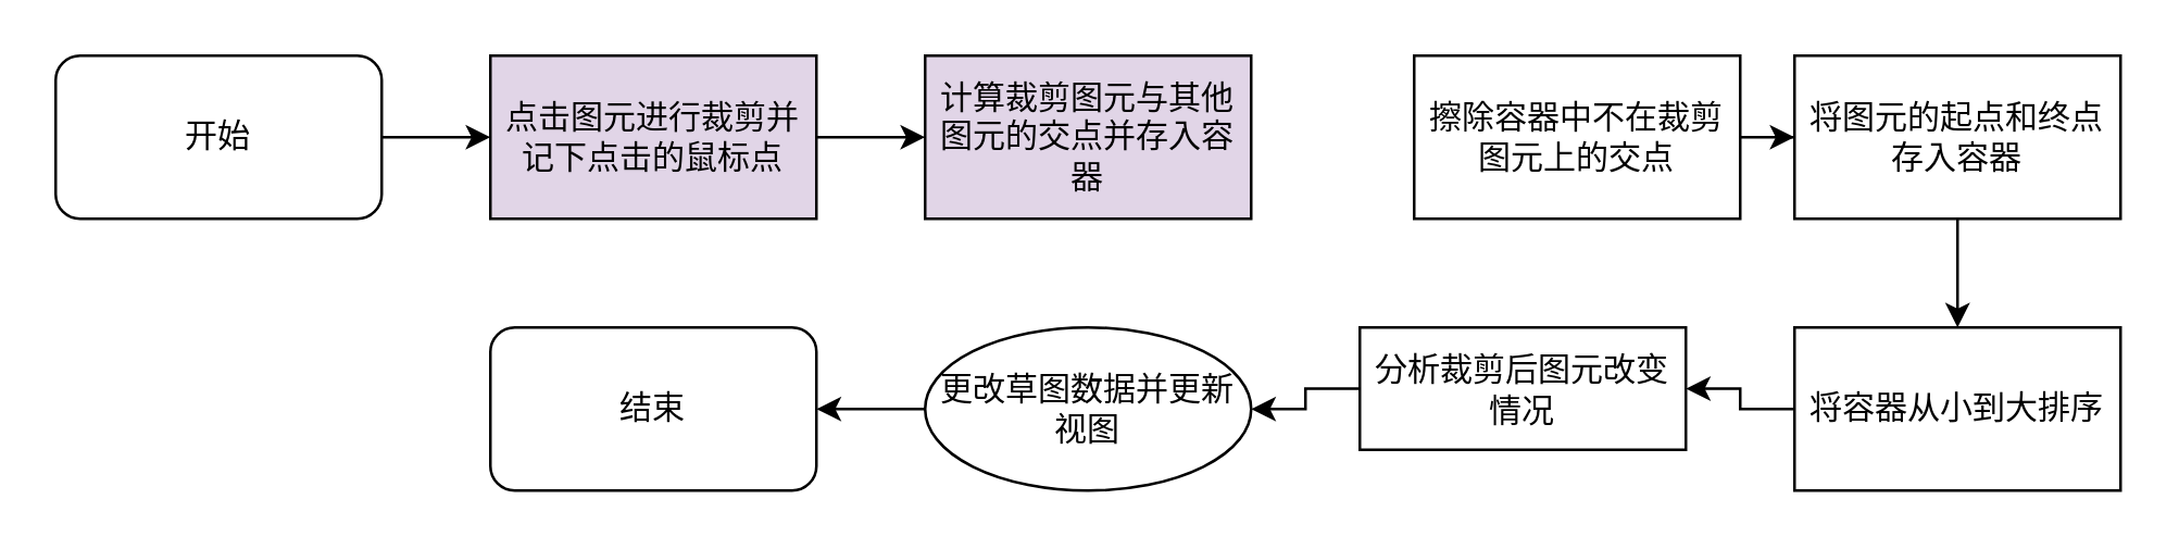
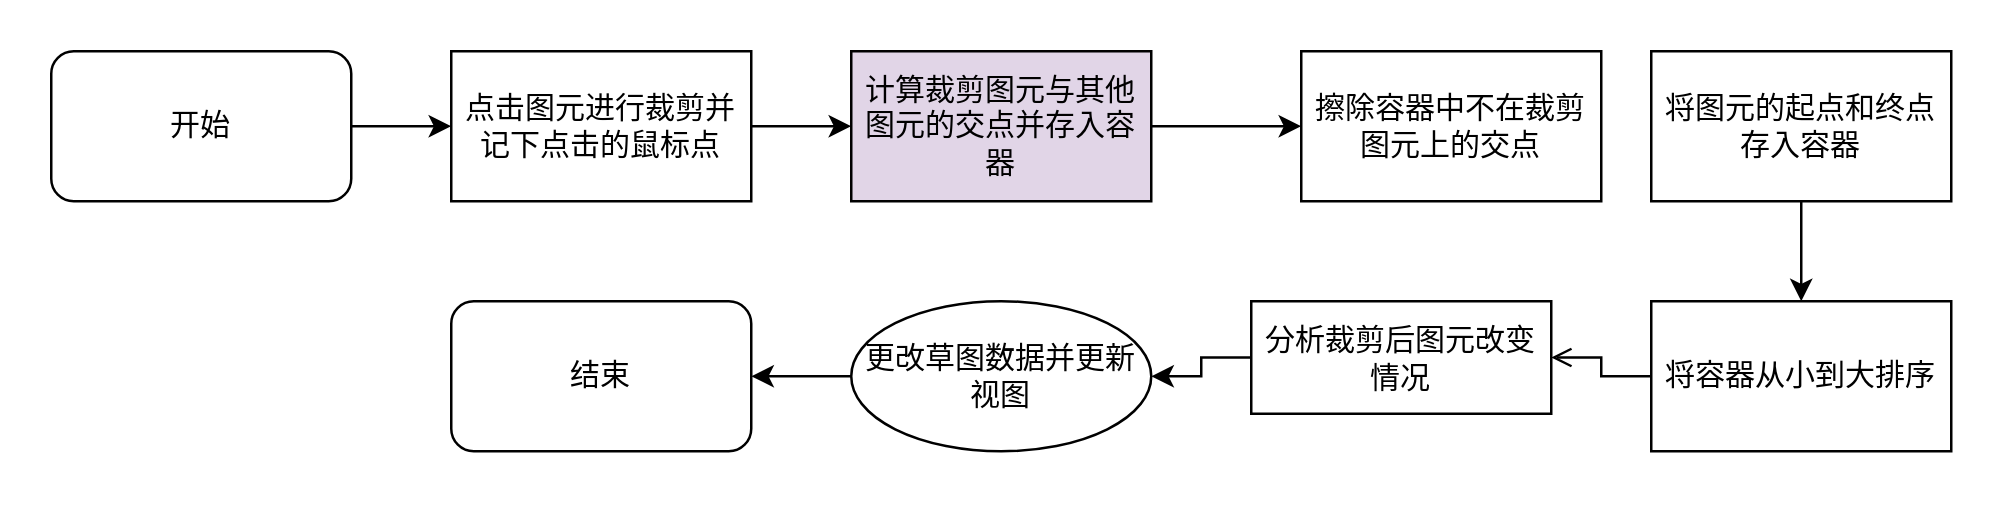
  <mxCell id="0" />
  <mxCell id="1" parent="0" />
  <mxCell id="2" style="edgeStyle=orthogonalEdgeStyle;rounded=0;orthogonalLoop=1;jettySize=auto;html=1;" edge="1" parent="1" source="3"><mxGeometry relative="1" as="geometry"><mxPoint x="180" y="50" as="targetPoint" /></mxGeometry></mxCell>
  <mxCell id="3" value="开始" style="rounded=1;whiteSpace=wrap;html=1;" vertex="1" parent="1"><mxGeometry x="20" y="20" width="120" height="60" as="geometry" /></mxCell>
  <mxCell id="4" style="edgeStyle=orthogonalEdgeStyle;rounded=0;orthogonalLoop=1;jettySize=auto;html=1;entryX=0;entryY=0.5;entryDx=0;entryDy=0;" edge="1" parent="1" source="5" target="7"><mxGeometry relative="1" as="geometry" /></mxCell>
- <mxCell id="5" value="点击图元进行裁剪并记下点击的鼠标点" style="rounded=0;whiteSpace=wrap;html=1;fillColor=#e1d5e7;" vertex="1" parent="1"><mxGeometry x="180" y="20" width="120" height="60" as="geometry" /></mxCell>
+ <mxCell id="5" value="点击图元进行裁剪并记下点击的鼠标点" style="rounded=0;whiteSpace=wrap;html=1;" vertex="1" parent="1"><mxGeometry x="180" y="20" width="120" height="60" as="geometry" /></mxCell>
+ <mxCell id="6" style="edgeStyle=orthogonalEdgeStyle;rounded=0;orthogonalLoop=1;jettySize=auto;html=1;entryX=0;entryY=0.5;entryDx=0;entryDy=0;" edge="1" parent="1" source="7" target="9"><mxGeometry relative="1" as="geometry" /></mxCell>
  <mxCell id="7" value="计算裁剪图元与其他图元的交点并存入容器" style="rounded=0;whiteSpace=wrap;html=1;fillColor=#e1d5e7;" vertex="1" parent="1"><mxGeometry x="340" y="20" width="120" height="60" as="geometry" /></mxCell>
- <mxCell id="8" style="edgeStyle=orthogonalEdgeStyle;rounded=0;orthogonalLoop=1;jettySize=auto;html=1;entryX=0;entryY=0.5;entryDx=0;entryDy=0;" edge="1" parent="1" source="9" target="11"><mxGeometry relative="1" as="geometry" /></mxCell>
  <mxCell id="9" value="擦除容器中不在裁剪图元上的交点" style="rounded=0;whiteSpace=wrap;html=1;" vertex="1" parent="1"><mxGeometry x="520" y="20" width="120" height="60" as="geometry" /></mxCell>
  <mxCell id="10" style="edgeStyle=orthogonalEdgeStyle;rounded=0;orthogonalLoop=1;jettySize=auto;html=1;entryX=0.5;entryY=0;entryDx=0;entryDy=0;" edge="1" parent="1" source="11" target="13"><mxGeometry relative="1" as="geometry" /></mxCell>
  <mxCell id="11" value="将图元的起点和终点存入容器" style="rounded=0;whiteSpace=wrap;html=1;" vertex="1" parent="1"><mxGeometry x="660" y="20" width="120" height="60" as="geometry" /></mxCell>
- <mxCell id="12" style="edgeStyle=orthogonalEdgeStyle;rounded=0;orthogonalLoop=1;jettySize=auto;html=1;entryX=1;entryY=0.5;entryDx=0;entryDy=0;" edge="1" parent="1" source="13" target="15"><mxGeometry relative="1" as="geometry" /></mxCell>
+ <mxCell id="12" style="edgeStyle=orthogonalEdgeStyle;rounded=0;orthogonalLoop=1;jettySize=auto;html=1;entryX=1;entryY=0.5;entryDx=0;entryDy=0;endArrow=open;" edge="1" parent="1" source="13" target="15"><mxGeometry relative="1" as="geometry" /></mxCell>
  <mxCell id="13" value="将容器从小到大排序" style="rounded=0;whiteSpace=wrap;html=1;" vertex="1" parent="1"><mxGeometry x="660" y="120" width="120" height="60" as="geometry" /></mxCell>
  <mxCell id="14" style="edgeStyle=orthogonalEdgeStyle;rounded=0;orthogonalLoop=1;jettySize=auto;html=1;entryX=1;entryY=0.5;entryDx=0;entryDy=0;" edge="1" parent="1" source="15" target="17"><mxGeometry relative="1" as="geometry" /></mxCell>
  <mxCell id="15" value="分析裁剪后图元改变情况" style="rounded=0;whiteSpace=wrap;html=1;" vertex="1" parent="1"><mxGeometry x="500" y="120" width="120" height="45" as="geometry" /></mxCell>
  <mxCell id="16" style="edgeStyle=orthogonalEdgeStyle;rounded=0;orthogonalLoop=1;jettySize=auto;html=1;entryX=1;entryY=0.5;entryDx=0;entryDy=0;" edge="1" parent="1" source="17" target="18"><mxGeometry relative="1" as="geometry" /></mxCell>
  <mxCell id="17" value="更改草图数据并更新视图" style="ellipse;whiteSpace=wrap;html=1;" vertex="1" parent="1"><mxGeometry x="340" y="120" width="120" height="60" as="geometry" /></mxCell>
  <mxCell id="18" value="结束" style="rounded=1;whiteSpace=wrap;html=1;" vertex="1" parent="1"><mxGeometry x="180" y="120" width="120" height="60" as="geometry" /></mxCell>
